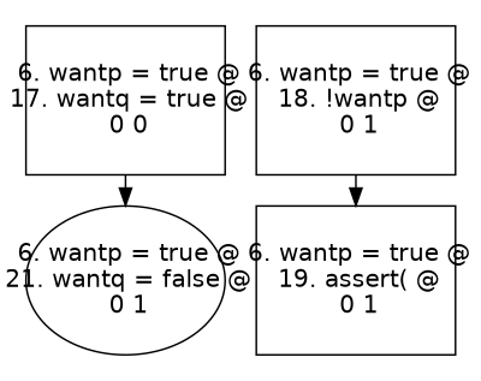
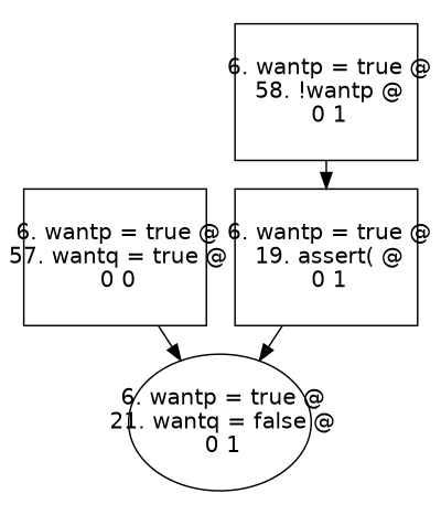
  digraph {
    ranksep=.25
    node [fixedsize=true fontname=Helvetica fontsize=14 peripheries=1 shape=box]
-   n1 [height=1.2 label=" 6. wantp = true @\n 17. wantq = true @\n 0 0\n" width=1.6]
+   n1 [height=1.2 label=" 6. wantp = true @\n 57. wantq = true @\n 0 0\n" width=1.6]
    n2 [height=1.2 label=" 6. wantp = true @\n 21. wantq = false @\n 0 1\n" shape=ellipse width=1.6]
-   n3 [height=1.2 label=" 6. wantp = true @\n 18. !wantp @\n 0 1\n" width=1.6]
+   n3 [height=1.2 label=" 6. wantp = true @\n 58. !wantp @\n 0 1\n" width=1.6]
    n4 [height=1.2 label=" 6. wantp = true @\n 19. assert( @\n 0 1\n" width=1.6]
    n1 -> n2
    n3 -> n4
+   n4 -> n2
  }
